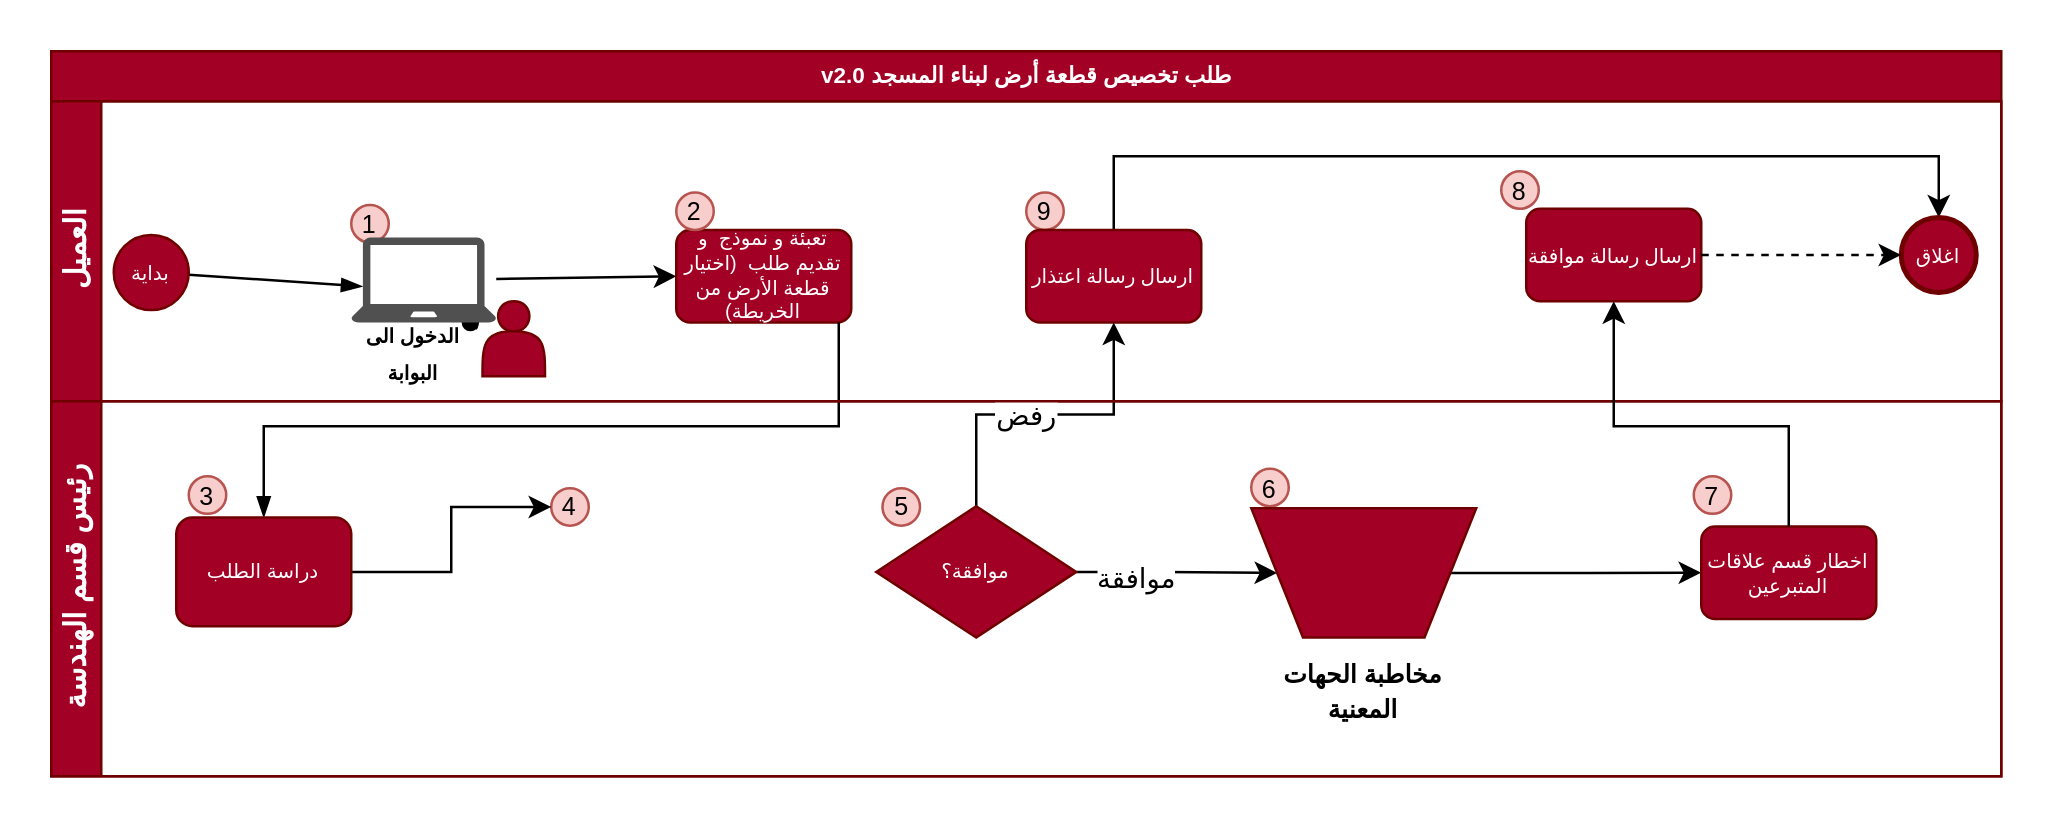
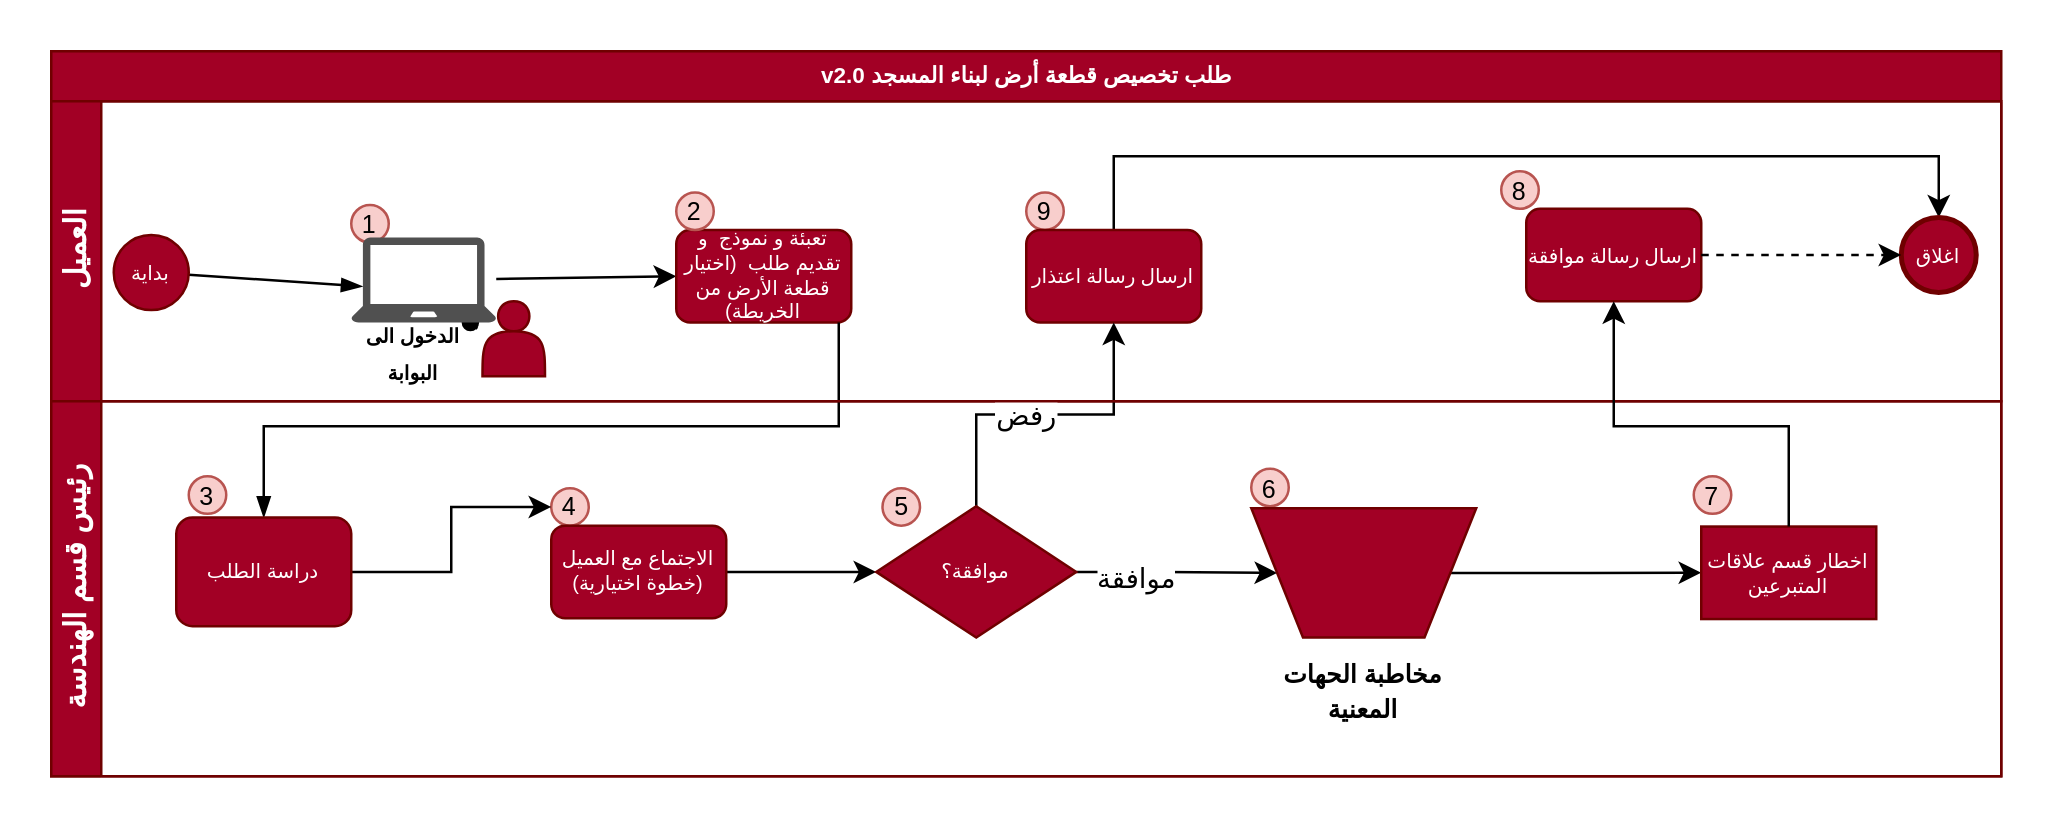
  <mxCell id="0" />
  <mxCell id="1" parent="0" />
  <mxCell id="2" value="&lt;span lang=&quot;AR-SA&quot; dir=&quot;RTL&quot; style=&quot;line-height: 107% ; font-family: &amp;#34;dubai&amp;#34; , sans-serif&quot;&gt;&lt;font style=&quot;font-size: 9px&quot;&gt;طلب تخصيص قطعة أرض لبناء المسجد v2.0&lt;/font&gt;&lt;/span&gt;" style="swimlane;html=1;childLayout=stackLayout;horizontal=1;startSize=20;horizontalStack=0;rounded=0;shadow=0;labelBackgroundColor=none;strokeWidth=1;fontFamily=Verdana;fontSize=8;align=center;fillColor=#a20025;strokeColor=#6F0000;fontColor=#ffffff;" parent="1" vertex="1"><mxGeometry x="20" y="20" width="780" height="290" as="geometry"><mxRectangle x="170" y="80" width="280" height="20" as="alternateBounds" /></mxGeometry></mxCell>
  <mxCell id="3" value="العميل" style="swimlane;html=1;startSize=20;horizontal=0;fillColor=#a20025;strokeColor=#6F0000;fontColor=#ffffff;" parent="2" vertex="1"><mxGeometry y="20" width="780" height="120" as="geometry" /></mxCell>
  <mxCell id="4" style="edgeStyle=none;rounded=0;jumpStyle=none;orthogonalLoop=1;jettySize=auto;html=1;entryX=0;entryY=0.5;entryDx=0;entryDy=0;endArrow=classic;endFill=1;" parent="3" source="15" target="16" edge="1"><mxGeometry relative="1" as="geometry" /></mxCell>
  <mxCell id="5" style="edgeStyle=none;rounded=0;jumpStyle=none;orthogonalLoop=1;jettySize=auto;html=1;entryX=0.076;entryY=0.575;entryDx=0;entryDy=0;entryPerimeter=0;endArrow=blockThin;endFill=1;" parent="3" source="13" target="15" edge="1"><mxGeometry relative="1" as="geometry" /></mxCell>
  <mxCell id="6" style="rounded=0;orthogonalLoop=1;jettySize=auto;html=1;jumpStyle=none;endArrow=oval;endFill=1;" parent="3" target="15" edge="1"><mxGeometry relative="1" as="geometry"><mxPoint x="170.397" y="91" as="sourcePoint" /></mxGeometry></mxCell>
  <mxCell id="7" value="&lt;font style=&quot;font-size: 10px&quot;&gt;8&lt;/font&gt;" style="ellipse;whiteSpace=wrap;html=1;aspect=fixed;fillColor=#f8cecc;strokeColor=#b85450;" parent="3" vertex="1"><mxGeometry x="580" y="28" width="15" height="15" as="geometry" /></mxCell>
  <mxCell id="8" value="&lt;font style=&quot;font-size: 10px&quot;&gt;9&lt;/font&gt;" style="ellipse;whiteSpace=wrap;html=1;aspect=fixed;fillColor=#f8cecc;strokeColor=#b85450;" parent="3" vertex="1"><mxGeometry x="390" y="36.5" width="15" height="15" as="geometry" /></mxCell>
  <mxCell id="9" style="edgeStyle=orthogonalEdgeStyle;rounded=0;orthogonalLoop=1;jettySize=auto;html=1;entryX=0.5;entryY=0;entryDx=0;entryDy=0;" parent="3" source="12" target="11" edge="1"><mxGeometry relative="1" as="geometry"><Array as="points"><mxPoint x="425" y="22" /><mxPoint x="755" y="22" /></Array></mxGeometry></mxCell>
  <mxCell id="10" value="ارسال رسالة موافقة" style="rounded=1;whiteSpace=wrap;html=1;shadow=0;labelBackgroundColor=none;strokeWidth=1;fontFamily=Verdana;fontSize=8;align=center;fillColor=#a20025;strokeColor=#6F0000;fontColor=#ffffff;" parent="3" vertex="1"><mxGeometry x="590" y="43.0" width="70" height="37" as="geometry" /></mxCell>
  <mxCell id="11" value="اغلاق" style="ellipse;whiteSpace=wrap;html=1;rounded=0;shadow=0;labelBackgroundColor=none;strokeWidth=2;fontFamily=Verdana;fontSize=8;align=center;fillColor=#a20025;strokeColor=#6F0000;fontColor=#ffffff;" parent="3" vertex="1"><mxGeometry x="740" y="46.5" width="30" height="30" as="geometry" /></mxCell>
  <mxCell id="12" value="ارسال رسالة اعتذار" style="rounded=1;whiteSpace=wrap;html=1;shadow=0;labelBackgroundColor=none;strokeWidth=1;fontFamily=Verdana;fontSize=8;align=center;fillColor=#a20025;strokeColor=#6F0000;fontColor=#ffffff;" parent="3" vertex="1"><mxGeometry x="390" y="51.5" width="70" height="37" as="geometry" /></mxCell>
  <mxCell id="13" value="بداية" style="ellipse;whiteSpace=wrap;html=1;rounded=0;shadow=0;labelBackgroundColor=none;strokeWidth=1;fontFamily=Verdana;fontSize=8;align=center;fillColor=#a20025;strokeColor=#6F0000;fontColor=#ffffff;" parent="3" vertex="1"><mxGeometry x="25" y="53.5" width="30" height="30" as="geometry" /></mxCell>
  <mxCell id="14" value="&lt;font style=&quot;font-size: 10px&quot;&gt;1&lt;/font&gt;" style="ellipse;whiteSpace=wrap;html=1;aspect=fixed;fillColor=#f8cecc;strokeColor=#b85450;" parent="3" vertex="1"><mxGeometry x="120" y="41.5" width="15" height="15" as="geometry" /></mxCell>
  <mxCell id="15" value="" style="pointerEvents=1;shadow=0;dashed=0;html=1;strokeColor=none;fillColor=#505050;labelPosition=center;verticalLabelPosition=bottom;verticalAlign=top;outlineConnect=0;align=center;shape=mxgraph.office.devices.laptop;" parent="3" vertex="1"><mxGeometry x="120" y="54.5" width="58" height="34" as="geometry" /></mxCell>
  <mxCell id="16" value="&lt;font face=&quot;dubai, sans-serif&quot;&gt;تعبئة و نموذج&amp;nbsp; و تقديم طلب&amp;nbsp; (اختيار قطعة الأرض من الخريطة)&lt;/font&gt;" style="rounded=1;whiteSpace=wrap;html=1;shadow=0;labelBackgroundColor=none;strokeWidth=1;fontFamily=Verdana;fontSize=8;align=center;fillColor=#a20025;strokeColor=#6F0000;fontColor=#ffffff;" parent="3" vertex="1"><mxGeometry x="250" y="51.5" width="70" height="37" as="geometry" /></mxCell>
  <mxCell id="17" value="&lt;font style=&quot;font-size: 10px&quot;&gt;2&lt;/font&gt;" style="ellipse;whiteSpace=wrap;html=1;aspect=fixed;fillColor=#f8cecc;strokeColor=#b85450;" parent="3" vertex="1"><mxGeometry x="250" y="36.5" width="15" height="15" as="geometry" /></mxCell>
  <mxCell id="18" value="" style="shape=actor;whiteSpace=wrap;html=1;fillColor=#a20025;strokeColor=#6F0000;fontColor=#ffffff;" parent="3" vertex="1"><mxGeometry x="172.5" y="80" width="25" height="30" as="geometry" /></mxCell>
  <mxCell id="19" value="&lt;font style=&quot;font-size: 8px&quot;&gt;&lt;b&gt;الدخول الى البوابة&lt;/b&gt;&lt;/font&gt;" style="text;html=1;strokeColor=none;fillColor=none;align=center;verticalAlign=middle;whiteSpace=wrap;rounded=0;" parent="3" vertex="1"><mxGeometry x="120" y="90" width="50" height="20" as="geometry" /></mxCell>
  <mxCell id="20" style="edgeStyle=orthogonalEdgeStyle;rounded=0;orthogonalLoop=1;jettySize=auto;html=1;fontSize=8;dashed=1;" parent="3" source="10" target="11" edge="1"><mxGeometry relative="1" as="geometry" /></mxCell>
  <mxCell id="21" style="edgeStyle=orthogonalEdgeStyle;rounded=0;jumpStyle=none;orthogonalLoop=1;jettySize=auto;html=1;entryX=0.5;entryY=0;entryDx=0;entryDy=0;endArrow=blockThin;endFill=1;" parent="2" source="16" target="31" edge="1"><mxGeometry relative="1" as="geometry"><Array as="points"><mxPoint x="315" y="150" /><mxPoint x="85" y="150" /></Array></mxGeometry></mxCell>
  <mxCell id="22" style="edgeStyle=orthogonalEdgeStyle;rounded=0;orthogonalLoop=1;jettySize=auto;html=1;" parent="2" source="36" target="12" edge="1"><mxGeometry relative="1" as="geometry" /></mxCell>
  <mxCell id="23" value="رفض" style="edgeLabel;html=1;align=center;verticalAlign=middle;resizable=0;points=[];" parent="22" vertex="1" connectable="0"><mxGeometry x="-0.122" relative="1" as="geometry"><mxPoint as="offset" /></mxGeometry></mxCell>
  <mxCell id="24" value="رئيس قسم الهندسة" style="swimlane;html=1;startSize=20;horizontal=0;fillColor=#a20025;strokeColor=#6F0000;fontColor=#ffffff;" parent="2" vertex="1"><mxGeometry y="140" width="780" height="150" as="geometry"><mxRectangle y="140" width="760" height="20" as="alternateBounds" /></mxGeometry></mxCell>
  <mxCell id="25" value="&lt;font style=&quot;font-size: 10px&quot;&gt;6&lt;/font&gt;" style="ellipse;whiteSpace=wrap;html=1;aspect=fixed;fillColor=#f8cecc;strokeColor=#b85450;" parent="24" vertex="1"><mxGeometry x="480" y="27" width="15" height="15" as="geometry" /></mxCell>
  <mxCell id="26" value="&lt;font style=&quot;font-size: 10px&quot;&gt;3&lt;/font&gt;" style="ellipse;whiteSpace=wrap;html=1;aspect=fixed;fillColor=#f8cecc;strokeColor=#b85450;" parent="24" vertex="1"><mxGeometry x="55" y="30" width="15" height="15" as="geometry" /></mxCell>
  <mxCell id="27" value="&lt;font style=&quot;font-size: 10px&quot;&gt;7&lt;/font&gt;" style="ellipse;whiteSpace=wrap;html=1;aspect=fixed;fillColor=#f8cecc;strokeColor=#b85450;" parent="24" vertex="1"><mxGeometry x="657" y="30" width="15" height="15" as="geometry" /></mxCell>
  <mxCell id="28" value="&lt;span style=&quot;font-size: 10px&quot;&gt;4&lt;/span&gt;" style="ellipse;whiteSpace=wrap;html=1;aspect=fixed;fillColor=#f8cecc;strokeColor=#b85450;" parent="24" vertex="1"><mxGeometry x="200" y="34.75" width="15" height="15" as="geometry" /></mxCell>
  <mxCell id="29" value="&lt;font style=&quot;font-size: 10px&quot;&gt;5&lt;/font&gt;" style="ellipse;whiteSpace=wrap;html=1;aspect=fixed;fillColor=#f8cecc;strokeColor=#b85450;" parent="24" vertex="1"><mxGeometry x="332.5" y="34.75" width="15" height="15" as="geometry" /></mxCell>
  <mxCell id="30" style="edgeStyle=orthogonalEdgeStyle;rounded=0;orthogonalLoop=1;jettySize=auto;html=1;" parent="24" source="31" target="28" edge="1"><mxGeometry relative="1" as="geometry" /></mxCell>
  <mxCell id="31" value="&lt;span lang=&quot;AR-SA&quot; dir=&quot;RTL&quot; style=&quot;line-height: 107% ; font-family: &amp;#34;dubai&amp;#34; , sans-serif&quot;&gt;&lt;font style=&quot;font-size: 8px&quot;&gt;دراسة الطلب&lt;/font&gt;&lt;/span&gt;" style="rounded=1;whiteSpace=wrap;html=1;shadow=0;labelBackgroundColor=none;strokeWidth=1;fontFamily=Verdana;fontSize=8;align=center;fillColor=#a20025;strokeColor=#6F0000;fontColor=#ffffff;" parent="24" vertex="1"><mxGeometry x="50" y="46.5" width="70" height="43.5" as="geometry" /></mxCell>
+ <mxCell id="32" style="edgeStyle=orthogonalEdgeStyle;rounded=0;orthogonalLoop=1;jettySize=auto;html=1;" parent="24" source="33" target="36" edge="1"><mxGeometry relative="1" as="geometry" /></mxCell>
+ <mxCell id="33" value="&lt;span lang=&quot;AR-SA&quot; dir=&quot;RTL&quot; style=&quot;line-height: 107% ; font-family: &amp;#34;dubai&amp;#34; , sans-serif&quot;&gt;&lt;font style=&quot;font-size: 8px&quot;&gt;الاجتماع مع العميل (خطوة اختيارية)&lt;/font&gt;&lt;/span&gt;" style="rounded=1;whiteSpace=wrap;html=1;shadow=0;labelBackgroundColor=none;strokeWidth=1;fontFamily=Verdana;fontSize=8;align=center;fillColor=#a20025;strokeColor=#6F0000;fontColor=#ffffff;" parent="24" vertex="1"><mxGeometry x="200" y="49.75" width="70" height="37" as="geometry" /></mxCell>
  <mxCell id="34" style="edgeStyle=orthogonalEdgeStyle;rounded=0;orthogonalLoop=1;jettySize=auto;html=1;" parent="24" source="36" target="38" edge="1"><mxGeometry relative="1" as="geometry" /></mxCell>
  <mxCell id="35" value="موافقة" style="edgeLabel;html=1;align=center;verticalAlign=middle;resizable=0;points=[];" parent="34" vertex="1" connectable="0"><mxGeometry x="-0.123" y="-11" relative="1" as="geometry"><mxPoint x="-11" y="-9" as="offset" /></mxGeometry></mxCell>
  <mxCell id="36" value="موافقة؟" style="strokeWidth=1;html=1;shape=mxgraph.flowchart.decision;whiteSpace=wrap;rounded=1;shadow=0;labelBackgroundColor=none;fontFamily=Verdana;fontSize=8;align=center;fillColor=#a20025;strokeColor=#6F0000;fontColor=#ffffff;" parent="24" vertex="1"><mxGeometry x="330" y="42" width="80" height="52.5" as="geometry" /></mxCell>
  <mxCell id="37" style="edgeStyle=orthogonalEdgeStyle;rounded=0;orthogonalLoop=1;jettySize=auto;html=1;" parent="24" source="38" target="39" edge="1"><mxGeometry relative="1" as="geometry" /></mxCell>
  <mxCell id="38" value="&lt;font color=&quot;#000000&quot; size=&quot;1&quot;&gt;&lt;b&gt;مخاطبة الحهات المعنية&lt;/b&gt;&lt;/font&gt;" style="verticalLabelPosition=bottom;verticalAlign=top;html=1;shape=trapezoid;perimeter=trapezoidPerimeter;whiteSpace=wrap;size=0.23;arcSize=10;flipV=1;fillColor=#a20025;strokeColor=#6F0000;fontColor=#ffffff;" parent="24" vertex="1"><mxGeometry x="480" y="42.75" width="90" height="51.75" as="geometry" /></mxCell>
- <mxCell id="39" value="&lt;font face=&quot;dubai, sans-serif&quot;&gt;اخطار قسم علاقات المتبرعين&lt;/font&gt;" style="rounded=1;whiteSpace=wrap;html=1;shadow=0;labelBackgroundColor=none;strokeWidth=1;fontFamily=Verdana;fontSize=8;align=center;fillColor=#a20025;strokeColor=#6F0000;fontColor=#ffffff;" parent="24" vertex="1"><mxGeometry x="660" y="50.12" width="70" height="37" as="geometry" /></mxCell>
+ <mxCell id="39" value="&lt;font face=&quot;dubai, sans-serif&quot;&gt;اخطار قسم علاقات المتبرعين&lt;/font&gt;" style="whiteSpace=wrap;html=1;shadow=0;labelBackgroundColor=none;strokeWidth=1;fontFamily=Verdana;fontSize=8;align=center;fillColor=#a20025;strokeColor=#6F0000;fontColor=#ffffff;rounded=0;" parent="24" vertex="1"><mxGeometry x="660" y="50.12" width="70" height="37" as="geometry" /></mxCell>
  <mxCell id="40" style="edgeStyle=orthogonalEdgeStyle;rounded=0;orthogonalLoop=1;jettySize=auto;html=1;" parent="2" source="39" target="10" edge="1"><mxGeometry relative="1" as="geometry"><Array as="points"><mxPoint x="695" y="150" /><mxPoint x="625" y="150" /></Array></mxGeometry></mxCell>
